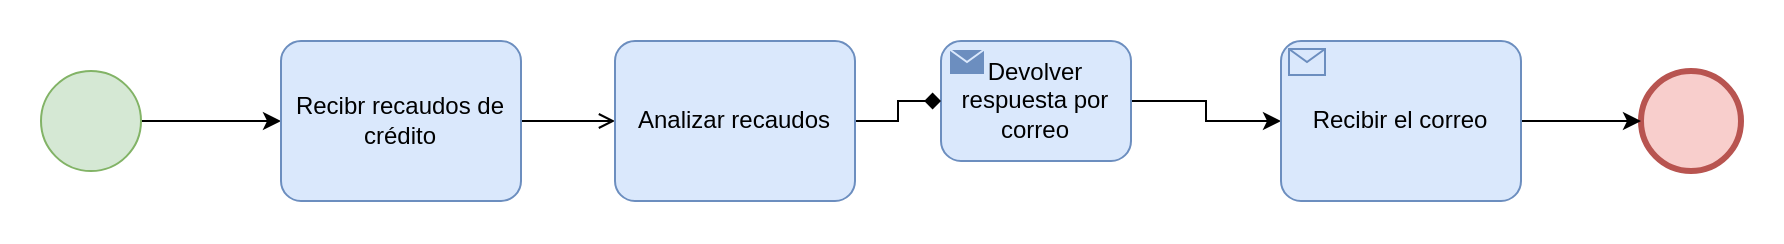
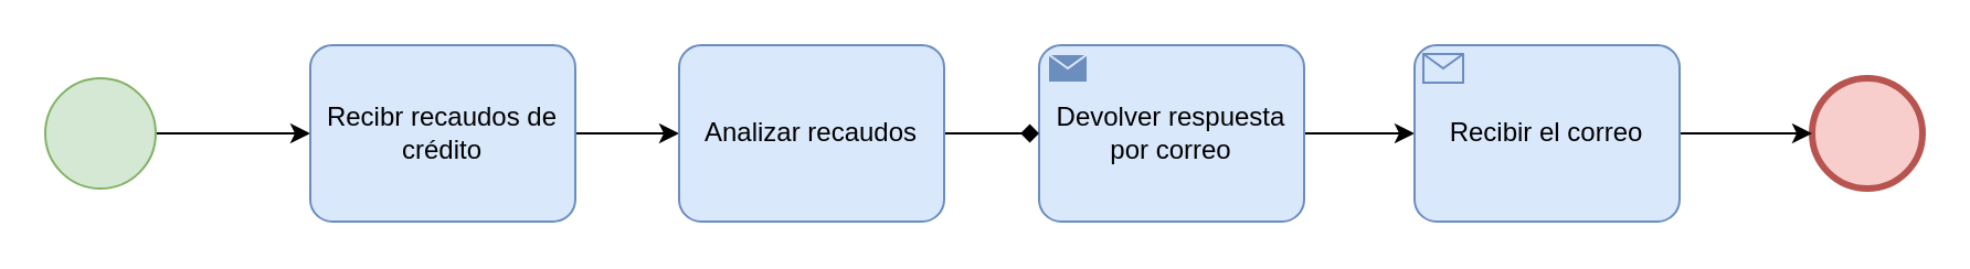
  <mxCell id="0" />
  <mxCell id="1" parent="0" />
  <mxCell id="2" value="" style="edgeStyle=orthogonalEdgeStyle;rounded=0;orthogonalLoop=1;jettySize=auto;html=1;" edge="1" parent="1" source="3" target="6"><mxGeometry relative="1" as="geometry" /></mxCell>
  <mxCell id="3" value="" style="points=[[0.145,0.145,0],[0.5,0,0],[0.855,0.145,0],[1,0.5,0],[0.855,0.855,0],[0.5,1,0],[0.145,0.855,0],[0,0.5,0]];shape=mxgraph.bpmn.event;html=1;verticalLabelPosition=bottom;labelBackgroundColor=#ffffff;verticalAlign=top;align=center;perimeter=ellipsePerimeter;outlineConnect=0;aspect=fixed;outline=standard;symbol=general;fillColor=#d5e8d4;strokeColor=#82b366;" vertex="1" parent="1"><mxGeometry x="20" y="35" width="50" height="50" as="geometry" /></mxCell>
  <mxCell id="4" value="" style="points=[[0.145,0.145,0],[0.5,0,0],[0.855,0.145,0],[1,0.5,0],[0.855,0.855,0],[0.5,1,0],[0.145,0.855,0],[0,0.5,0]];shape=mxgraph.bpmn.event;html=1;verticalLabelPosition=bottom;labelBackgroundColor=#ffffff;verticalAlign=top;align=center;perimeter=ellipsePerimeter;outlineConnect=0;aspect=fixed;outline=end;symbol=terminate2;fillColor=#f8cecc;strokeColor=#b85450;" vertex="1" parent="1"><mxGeometry x="820" y="35" width="50" height="50" as="geometry" /></mxCell>
- <mxCell id="5" value="" style="edgeStyle=orthogonalEdgeStyle;rounded=0;orthogonalLoop=1;jettySize=auto;html=1;endArrow=open;" edge="1" parent="1" source="6" target="12"><mxGeometry relative="1" as="geometry" /></mxCell>
+ <mxCell id="5" value="" style="edgeStyle=orthogonalEdgeStyle;rounded=0;orthogonalLoop=1;jettySize=auto;html=1;" edge="1" parent="1" source="6" target="12"><mxGeometry relative="1" as="geometry" /></mxCell>
  <mxCell id="6" value="Recibr recaudos de crédito" style="points=[[0.25,0,0],[0.5,0,0],[0.75,0,0],[1,0.25,0],[1,0.5,0],[1,0.75,0],[0.75,1,0],[0.5,1,0],[0.25,1,0],[0,0.75,0],[0,0.5,0],[0,0.25,0]];shape=mxgraph.bpmn.task;whiteSpace=wrap;rectStyle=rounded;size=10;html=1;taskMarker=abstract;fillColor=#dae8fc;strokeColor=#6c8ebf;" vertex="1" parent="1"><mxGeometry x="140" y="20" width="120" height="80" as="geometry" /></mxCell>
  <mxCell id="7" value="" style="edgeStyle=orthogonalEdgeStyle;rounded=0;orthogonalLoop=1;jettySize=auto;html=1;" edge="1" parent="1" source="8" target="10"><mxGeometry relative="1" as="geometry" /></mxCell>
- <mxCell id="8" value="Devolver respuesta por correo" style="points=[[0.25,0,0],[0.5,0,0],[0.75,0,0],[1,0.25,0],[1,0.5,0],[1,0.75,0],[0.75,1,0],[0.5,1,0],[0.25,1,0],[0,0.75,0],[0,0.5,0],[0,0.25,0]];shape=mxgraph.bpmn.task;whiteSpace=wrap;rectStyle=rounded;size=10;html=1;taskMarker=send;fillColor=#dae8fc;strokeColor=#6c8ebf;" vertex="1" parent="1"><mxGeometry x="470" y="20" width="95" height="60" as="geometry" /></mxCell>
+ <mxCell id="8" value="Devolver respuesta por correo" style="points=[[0.25,0,0],[0.5,0,0],[0.75,0,0],[1,0.25,0],[1,0.5,0],[1,0.75,0],[0.75,1,0],[0.5,1,0],[0.25,1,0],[0,0.75,0],[0,0.5,0],[0,0.25,0]];shape=mxgraph.bpmn.task;whiteSpace=wrap;rectStyle=rounded;size=10;html=1;taskMarker=send;fillColor=#dae8fc;strokeColor=#6c8ebf;" vertex="1" parent="1"><mxGeometry x="470" y="20" width="120" height="80" as="geometry" /></mxCell>
  <mxCell id="9" value="" style="edgeStyle=orthogonalEdgeStyle;rounded=0;orthogonalLoop=1;jettySize=auto;html=1;" edge="1" parent="1" source="10" target="4"><mxGeometry relative="1" as="geometry" /></mxCell>
  <mxCell id="10" value="Recibir el correo" style="points=[[0.25,0,0],[0.5,0,0],[0.75,0,0],[1,0.25,0],[1,0.5,0],[1,0.75,0],[0.75,1,0],[0.5,1,0],[0.25,1,0],[0,0.75,0],[0,0.5,0],[0,0.25,0]];shape=mxgraph.bpmn.task;whiteSpace=wrap;rectStyle=rounded;size=10;html=1;taskMarker=receive;fillColor=#dae8fc;strokeColor=#6c8ebf;" vertex="1" parent="1"><mxGeometry x="640" y="20" width="120" height="80" as="geometry" /></mxCell>
  <mxCell id="11" value="" style="edgeStyle=orthogonalEdgeStyle;rounded=0;orthogonalLoop=1;jettySize=auto;html=1;endArrow=diamond;" edge="1" parent="1" source="12" target="8"><mxGeometry relative="1" as="geometry" /></mxCell>
  <mxCell id="12" value="Analizar recaudos" style="points=[[0.25,0,0],[0.5,0,0],[0.75,0,0],[1,0.25,0],[1,0.5,0],[1,0.75,0],[0.75,1,0],[0.5,1,0],[0.25,1,0],[0,0.75,0],[0,0.5,0],[0,0.25,0]];shape=mxgraph.bpmn.task;whiteSpace=wrap;rectStyle=rounded;size=10;html=1;taskMarker=abstract;fillColor=#dae8fc;strokeColor=#6c8ebf;" vertex="1" parent="1"><mxGeometry x="307" y="20" width="120" height="80" as="geometry" /></mxCell>
